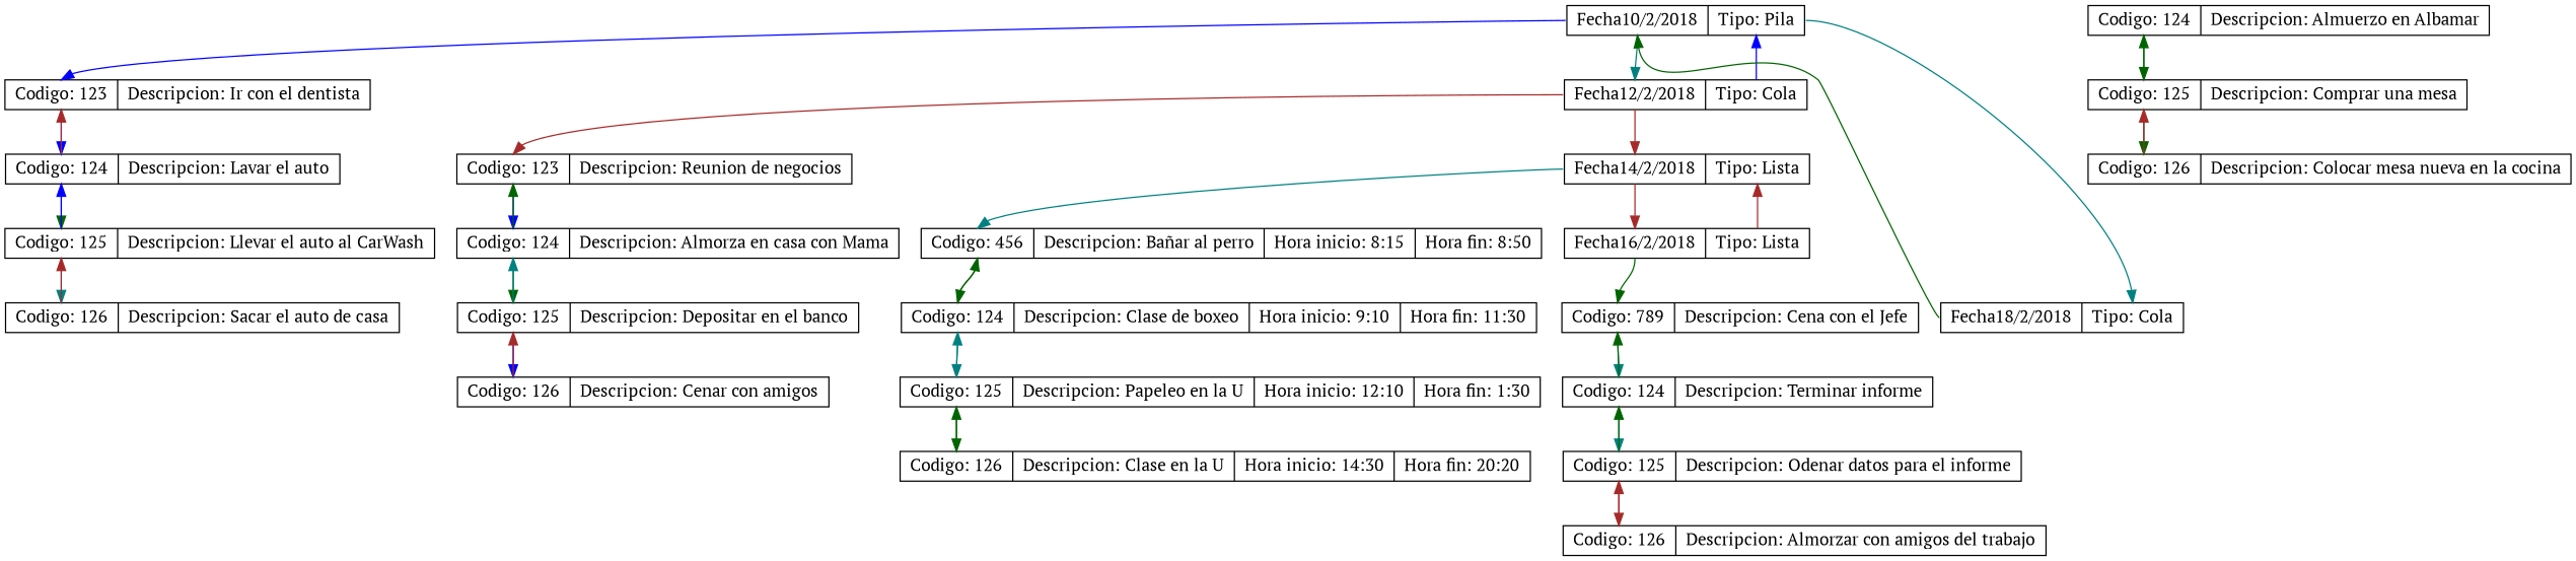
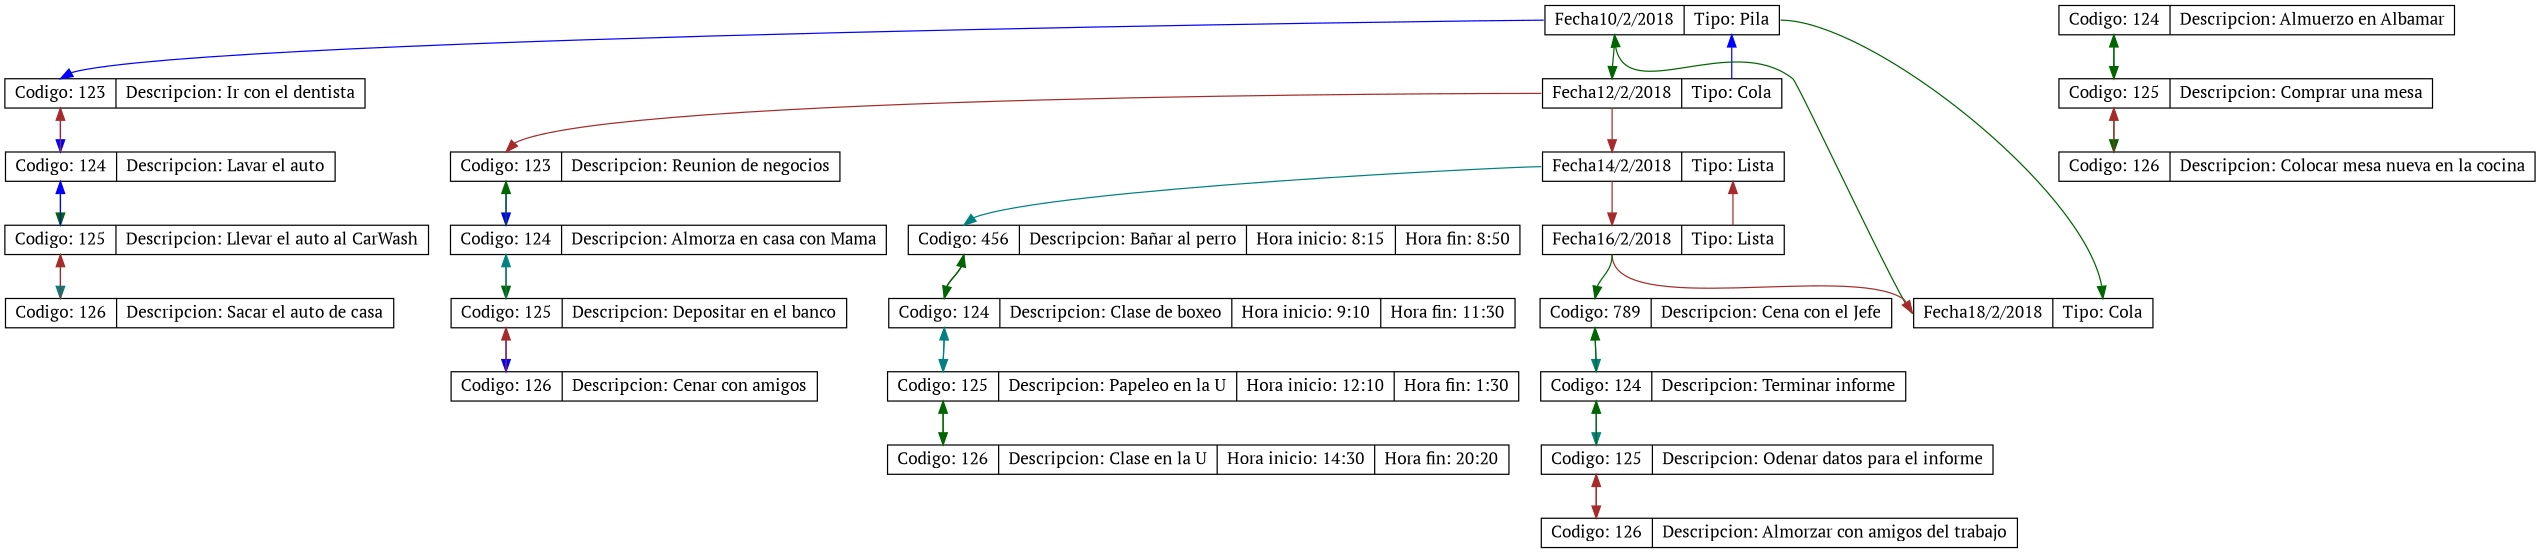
  digraph {
    fontname="PT Serif"
    node [fontname="PT Serif" shape=record]
    edge [color=darkgreen fontname="PT Serif" headport=f0 tailport=f0]
    n1 [height=.1 label="<f0> Fecha10/2/2018 |<f1> Tipo: Pila "]
    n2 [height=.1 label="<f0> Fecha12/2/2018 |<f1> Tipo: Cola "]
    n3 [height=.1 label="<f0> Codigo: 123 |<f1> Descripcion: Ir con el dentista "]
    n4 [height=.1 label="<f0> Fecha18/2/2018 |<f1> Tipo: Cola "]
    n5 [height=.1 label="<f0> Fecha14/2/2018 |<f1> Tipo: Lista "]
    n6 [height=.1 label="<f0> Codigo: 123 |<f1> Descripcion: Reunion de negocios "]
    n7 [height=.1 label="<f0> Codigo: 124 |<f1> Descripcion: Lavar el auto "]
    n8 [height=.1 label="<f0> Fecha16/2/2018 |<f1> Tipo: Lista "]
    n9 [height=.1 label="<f0> Codigo: 456 |<f1> Descripcion: Bañar al perro |<f2> Hora inicio: 8:15 |<f3> Hora fin: 8:50"]
    n10 [height=.1 label="<f0> Codigo: 124 |<f1> Descripcion: Almorza en casa con Mama "]
    n11 [height=.1 label="<f0> Codigo: 125 |<f1> Descripcion: Llevar el auto al CarWash "]
    n12 [height=.1 label="<f0> Codigo: 126 |<f1> Descripcion: Sacar el auto de casa "]
    n13 [height=.1 label="<f0> Codigo: 789 |<f1> Descripcion: Cena con el Jefe "]
    n14 [height=.1 label="<f0> Codigo: 124 |<f1> Descripcion: Clase de boxeo |<f2> Hora inicio: 9:10 |<f3> Hora fin: 11:30"]
    n15 [height=.1 label="<f0> Codigo: 125 |<f1> Descripcion: Depositar en el banco "]
    n16 [height=.1 label="<f0> Codigo: 126 |<f1> Descripcion: Cenar con amigos "]
    n17 [height=.1 label="<f0> Codigo: 124 |<f1> Descripcion: Terminar informe "]
    n18 [height=.1 label="<f0> Codigo: 125 |<f1> Descripcion: Papeleo en la U |<f2> Hora inicio: 12:10 |<f3> Hora fin: 1:30"]
    n19 [height=.1 label="<f0> Codigo: 126 |<f1> Descripcion: Clase en la U |<f2> Hora inicio: 14:30 |<f3> Hora fin: 20:20"]
    n20 [height=.1 label="<f0> Codigo: 125 |<f1> Descripcion: Odenar datos para el informe "]
    n21 [height=.1 label="<f0> Codigo: 126 |<f1> Descripcion: Almorzar con amigos del trabajo "]
    n22 [height=.1 label="<f0> Codigo: 124 |<f1> Descripcion: Almuerzo en Albamar "]
    n23 [height=.1 label="<f0> Codigo: 125 |<f1> Descripcion: Comprar una mesa "]
    n24 [height=.1 label="<f0> Codigo: 126 |<f1> Descripcion: Colocar mesa nueva en la cocina "]
-   n1 -> n2 [color=teal]
+   n1 -> n2
    n1 -> n3 [color=blue]
-   n1 -> n4 [color=teal headport=f1 tailport=f1]
+   n1 -> n4 [headport=f1 tailport=f1]
    n2 -> n1 [color=blue headport=f1 tailport=f1]
    n2 -> n5 [color=brown]
    n2 -> n6 [color=brown]
    n3 -> n7 [color=blue]
    n4 -> n1
    n5 -> n8 [color=brown]
    n5 -> n9 [color=teal]
    n6 -> n10 [color=blue]
    n7 -> n3 [color=brown]
    n7 -> n11
+   n8 -> n4 [color=brown]
    n8 -> n5 [color=brown headport=f1 tailport=f1]
    n8 -> n13
    n9 -> n14
    n10 -> n6
    n10 -> n15
    n11 -> n7 [color=blue]
    n11 -> n12 [color=teal]
    n12 -> n11 [color=brown]
    n13 -> n17 [color=teal]
    n14 -> n9
    n14 -> n18 [color=teal]
    n15 -> n10 [color=teal]
    n15 -> n16 [color=blue]
    n16 -> n15 [color=brown]
    n17 -> n13
    n17 -> n20 [color=teal]
    n18 -> n14 [color=teal]
    n18 -> n19
    n19 -> n18
    n20 -> n17
    n20 -> n21 [color=brown]
    n21 -> n20 [color=brown]
    n22 -> n23
    n23 -> n22
    n23 -> n24
    n24 -> n23 [color=brown]
  }
